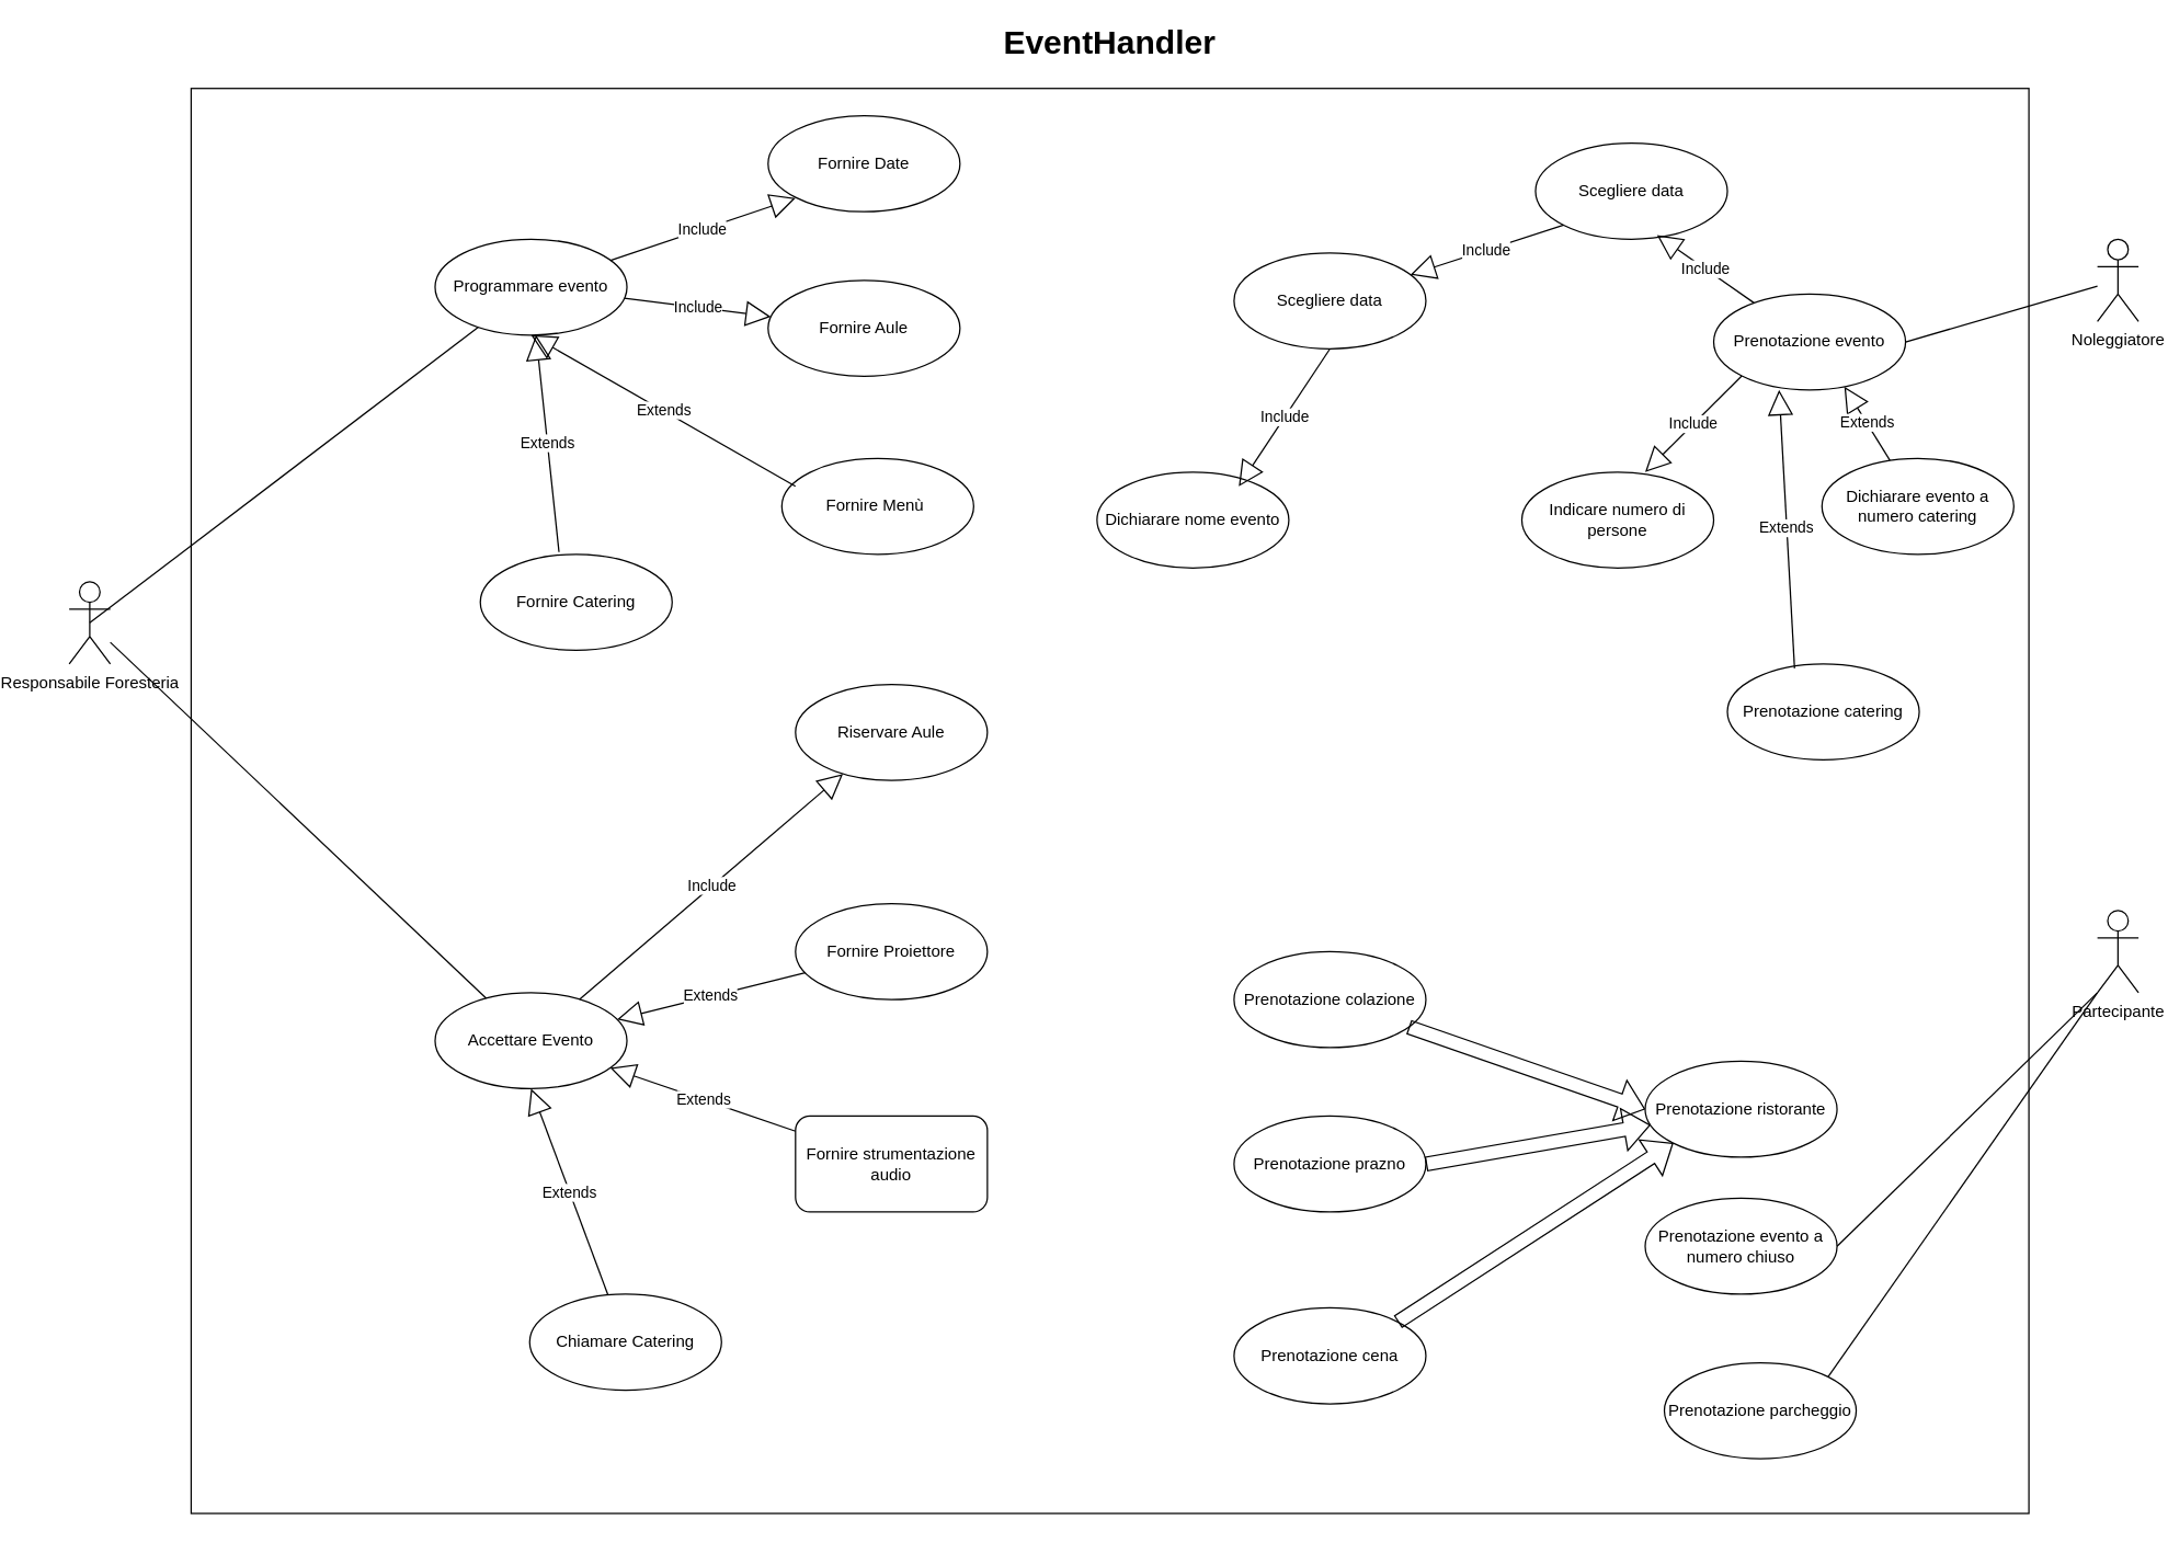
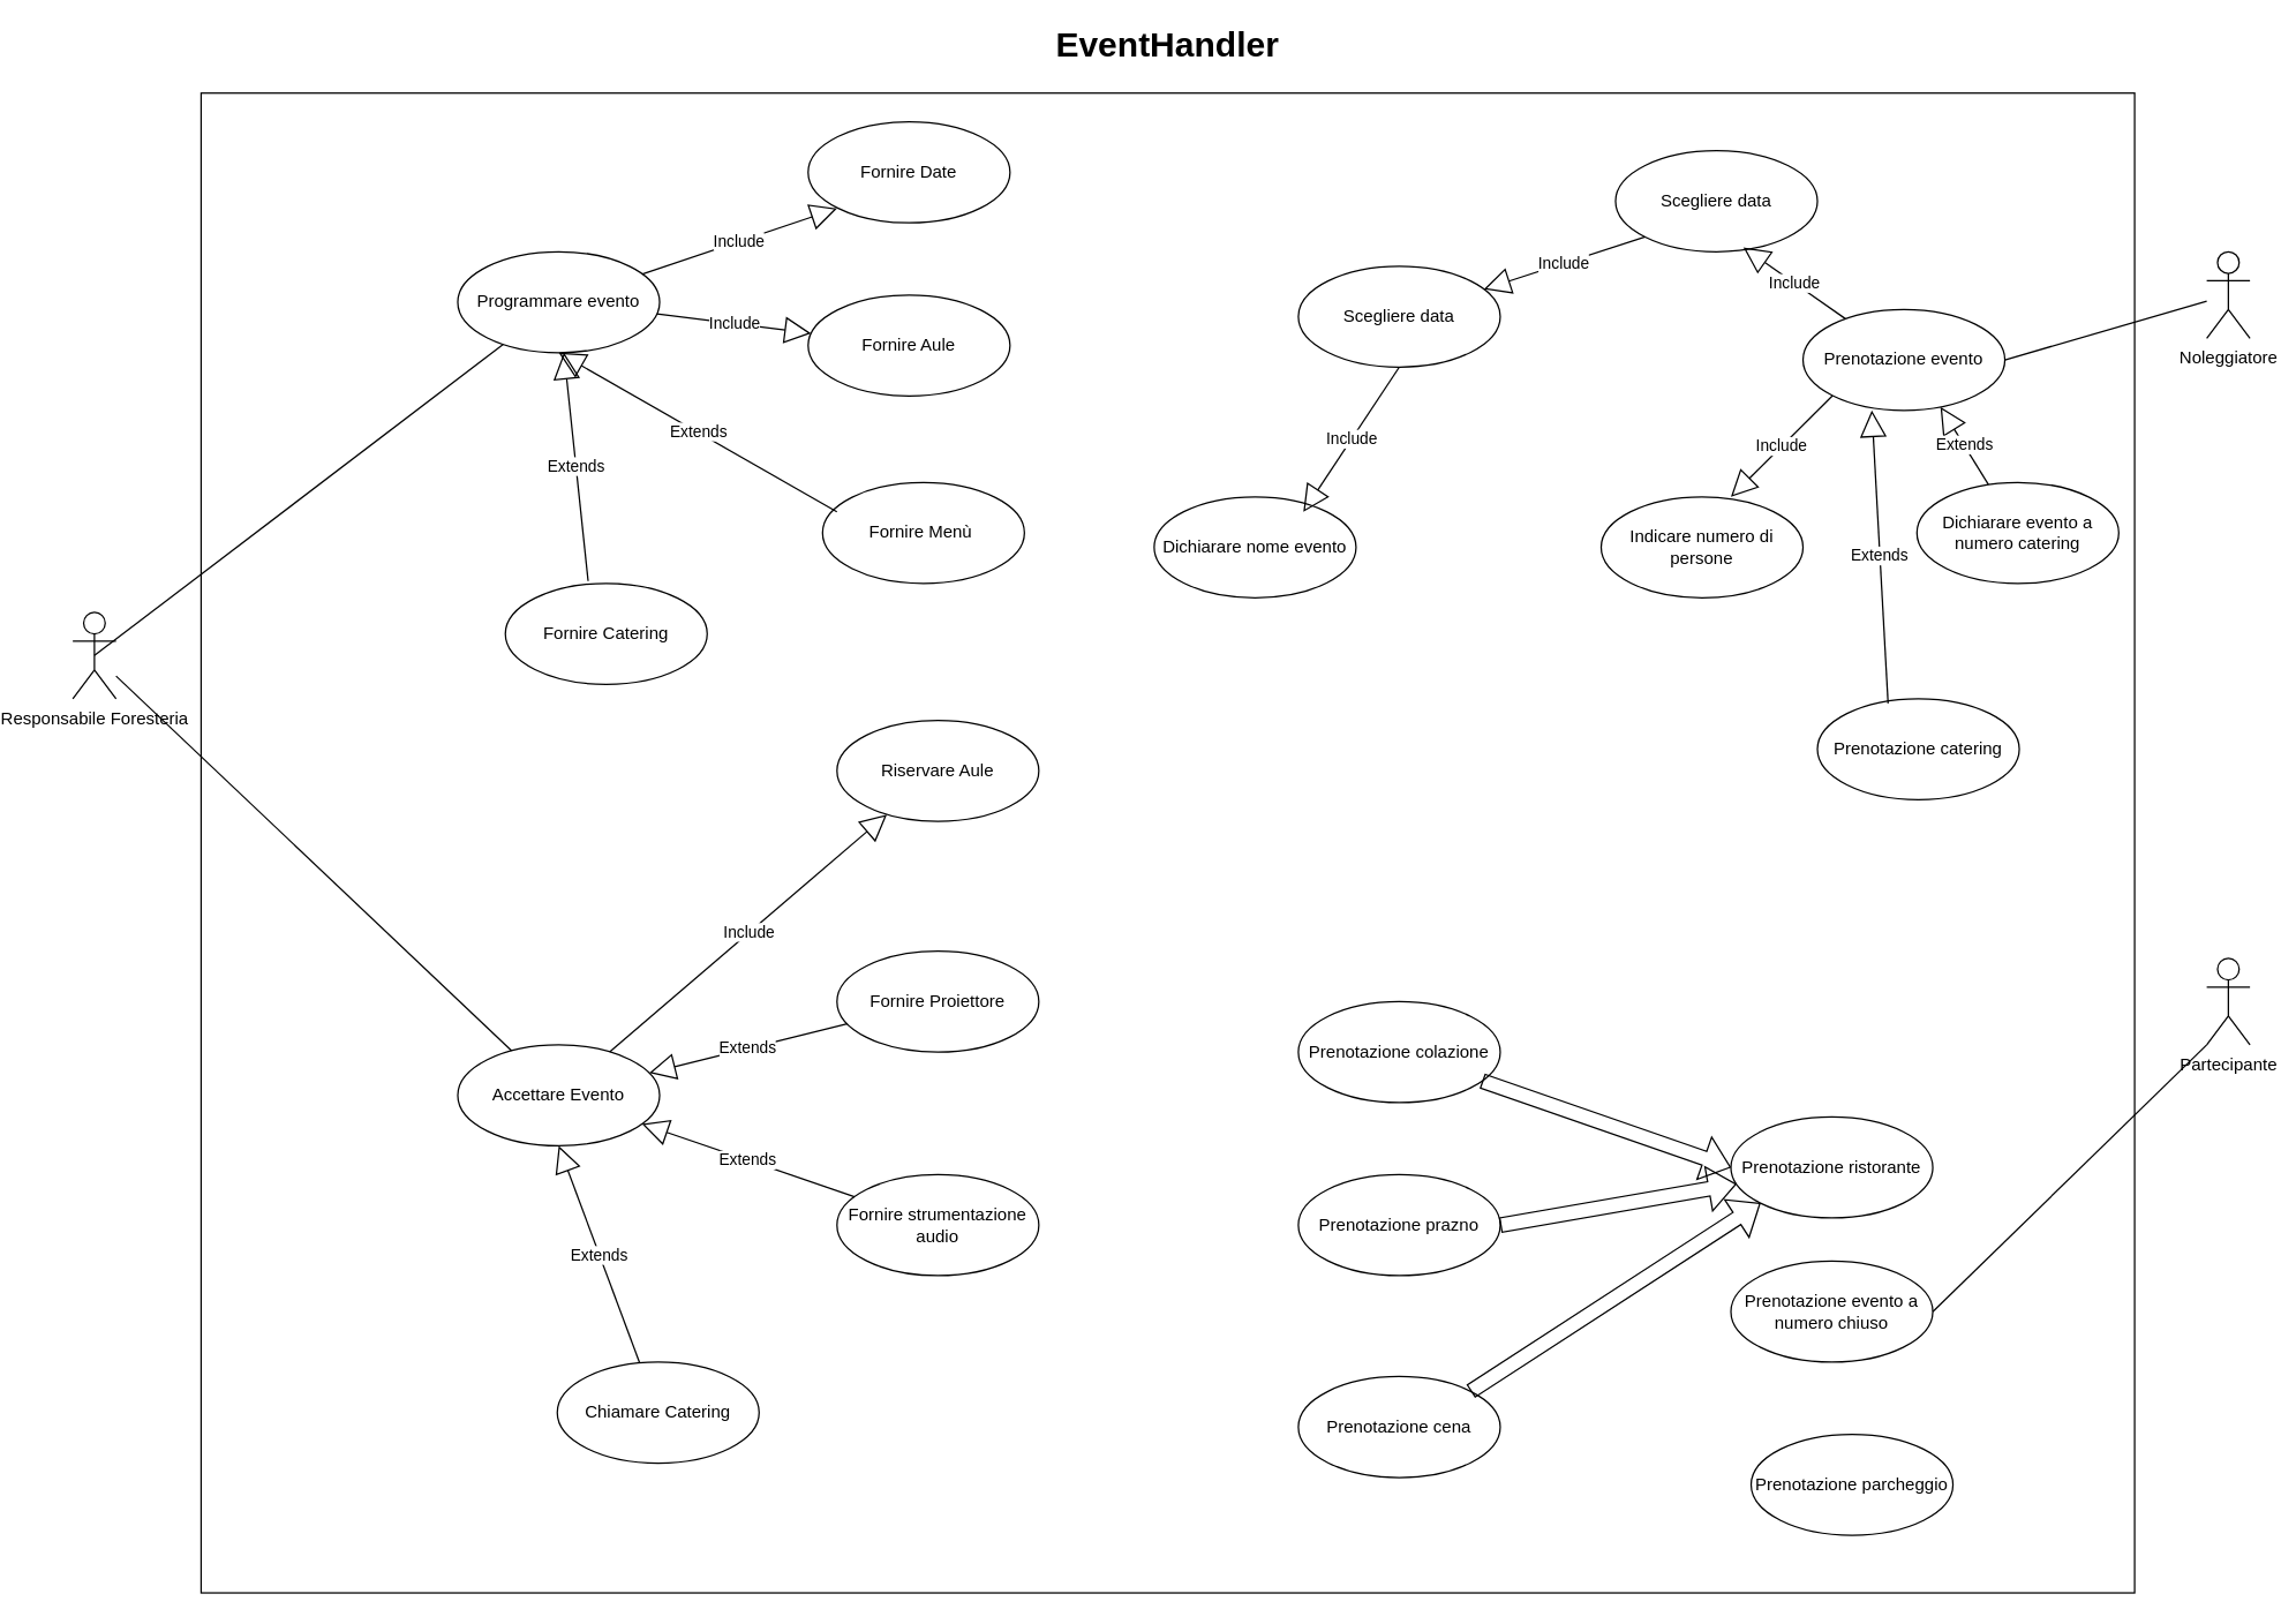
  <mxCell id="0" />
  <mxCell id="1" parent="0" />
  <mxCell id="2" value="Responsabile Foresteria" style="shape=umlActor;verticalLabelPosition=bottom;verticalAlign=top;html=1;outlineConnect=0;labelBackgroundColor=none;rounded=1;" vertex="1" parent="1"><mxGeometry x="20" y="380" width="30" height="60" as="geometry" /></mxCell>
  <mxCell id="3" value="Noleggiatore" style="shape=umlActor;verticalLabelPosition=bottom;verticalAlign=top;html=1;outlineConnect=0;labelBackgroundColor=none;rounded=1;" vertex="1" parent="1"><mxGeometry x="1500" y="130" width="30" height="60" as="geometry" /></mxCell>
  <mxCell id="4" value="Partecipante" style="shape=umlActor;verticalLabelPosition=bottom;verticalAlign=top;html=1;outlineConnect=0;labelBackgroundColor=none;rounded=1;" vertex="1" parent="1"><mxGeometry x="1500" y="620" width="30" height="60" as="geometry" /></mxCell>
  <mxCell id="5" value="&lt;h1&gt;EventHandler&lt;/h1&gt;" style="html=1;whiteSpace=wrap;shadow=0;fillColor=none;align=center;horizontal=1;labelPosition=center;verticalLabelPosition=top;verticalAlign=bottom;" vertex="1" parent="1"><mxGeometry x="109" y="20" width="1341" height="1040" as="geometry" /></mxCell>
  <mxCell id="6" value="Programmare evento" style="ellipse;whiteSpace=wrap;html=1;" vertex="1" parent="1"><mxGeometry x="287" y="130" width="140" height="70" as="geometry" /></mxCell>
  <mxCell id="7" value="Accettare Evento" style="ellipse;whiteSpace=wrap;html=1;" vertex="1" parent="1"><mxGeometry x="287" y="680" width="140" height="70" as="geometry" /></mxCell>
  <mxCell id="8" value="Fornire Date" style="ellipse;whiteSpace=wrap;html=1;" vertex="1" parent="1"><mxGeometry x="530" y="40" width="140" height="70" as="geometry" /></mxCell>
  <mxCell id="9" value="Fornire Aule" style="ellipse;whiteSpace=wrap;html=1;" vertex="1" parent="1"><mxGeometry x="530" y="160" width="140" height="70" as="geometry" /></mxCell>
  <mxCell id="10" value="Prenotazione evento" style="ellipse;whiteSpace=wrap;html=1;" vertex="1" parent="1"><mxGeometry x="1220" y="170" width="140" height="70" as="geometry" /></mxCell>
  <mxCell id="11" value="Prenotazione evento a numero chiuso" style="ellipse;whiteSpace=wrap;html=1;" vertex="1" parent="1"><mxGeometry x="1170" y="830" width="140" height="70" as="geometry" /></mxCell>
  <mxCell id="12" value="Fornire Menù&lt;span style=&quot;background-color: initial;&quot;&gt;&amp;nbsp;&lt;/span&gt;" style="ellipse;whiteSpace=wrap;html=1;" vertex="1" parent="1"><mxGeometry x="540" y="290" width="140" height="70" as="geometry" /></mxCell>
  <mxCell id="13" value="Riservare Aule" style="ellipse;whiteSpace=wrap;html=1;" vertex="1" parent="1"><mxGeometry x="550" y="455" width="140" height="70" as="geometry" /></mxCell>
  <mxCell id="14" value="Fornire Proiettore" style="ellipse;whiteSpace=wrap;html=1;" vertex="1" parent="1"><mxGeometry x="550" y="615" width="140" height="70" as="geometry" /></mxCell>
- <mxCell id="15" value="Fornire strumentazione audio" style="whiteSpace=wrap;html=1;rounded=1;" vertex="1" parent="1"><mxGeometry x="550" y="770" width="140" height="70" as="geometry" /></mxCell>
+ <mxCell id="15" value="Fornire strumentazione audio" style="ellipse;whiteSpace=wrap;html=1;" vertex="1" parent="1"><mxGeometry x="550" y="770" width="140" height="70" as="geometry" /></mxCell>
  <mxCell id="16" value="Extends" style="endArrow=block;endSize=16;endFill=0;html=1;rounded=0;" edge="1" parent="1" source="15" target="7"><mxGeometry width="160" relative="1" as="geometry"><mxPoint x="370" y="810" as="sourcePoint" /><mxPoint x="530" y="810" as="targetPoint" /></mxGeometry></mxCell>
  <mxCell id="17" value="Extends" style="endArrow=block;endSize=16;endFill=0;html=1;rounded=0;" edge="1" parent="1" source="14" target="7"><mxGeometry width="160" relative="1" as="geometry"><mxPoint x="720" y="850" as="sourcePoint" /><mxPoint x="880" y="850" as="targetPoint" /></mxGeometry></mxCell>
  <mxCell id="18" value="" style="endArrow=none;html=1;rounded=0;" edge="1" parent="1" source="2" target="7"><mxGeometry width="50" height="50" relative="1" as="geometry"><mxPoint x="779" y="710" as="sourcePoint" /><mxPoint x="829" y="660" as="targetPoint" /></mxGeometry></mxCell>
  <mxCell id="19" value="" style="endArrow=none;html=1;rounded=0;exitX=0.5;exitY=0.5;exitDx=0;exitDy=0;exitPerimeter=0;" edge="1" parent="1" source="2" target="6"><mxGeometry width="50" height="50" relative="1" as="geometry"><mxPoint x="480" y="710" as="sourcePoint" /><mxPoint x="530" y="660" as="targetPoint" /></mxGeometry></mxCell>
  <mxCell id="20" value="Include" style="endArrow=block;endSize=16;endFill=0;html=1;rounded=0;" edge="1" parent="1" source="6" target="9"><mxGeometry width="160" relative="1" as="geometry"><mxPoint x="370" y="250" as="sourcePoint" /><mxPoint x="530" y="250" as="targetPoint" /></mxGeometry></mxCell>
  <mxCell id="21" value="Include" style="endArrow=block;endSize=16;endFill=0;html=1;rounded=0;" edge="1" parent="1" source="6"><mxGeometry width="160" relative="1" as="geometry"><mxPoint x="400" y="100" as="sourcePoint" /><mxPoint x="550" y="100" as="targetPoint" /></mxGeometry></mxCell>
  <mxCell id="22" value="Include" style="endArrow=block;endSize=16;endFill=0;html=1;rounded=0;" edge="1" parent="1" source="7" target="13"><mxGeometry width="160" relative="1" as="geometry"><mxPoint x="610" y="490" as="sourcePoint" /><mxPoint y="490" as="targetPoint" x="770" /></mxGeometry></mxCell>
  <mxCell id="23" value="Extends" style="endArrow=block;endSize=16;endFill=0;html=1;rounded=0;entryX=0.5;entryY=1;entryDx=0;entryDy=0;exitX=0.071;exitY=0.29;exitDx=0;exitDy=0;exitPerimeter=0;" edge="1" parent="1" source="12" target="6"><mxGeometry width="160" relative="1" as="geometry"><mxPoint x="550" y="320" as="sourcePoint" /><mxPoint x="580" y="310" as="targetPoint" /></mxGeometry></mxCell>
  <mxCell id="24" value="Fornire Catering" style="ellipse;whiteSpace=wrap;html=1;" vertex="1" parent="1"><mxGeometry x="320" y="360" width="140" height="70" as="geometry" /></mxCell>
  <mxCell id="25" value="Extends" style="endArrow=block;endSize=16;endFill=0;html=1;rounded=0;exitX=0.41;exitY=-0.024;exitDx=0;exitDy=0;exitPerimeter=0;" edge="1" parent="1" source="24" target="6"><mxGeometry width="160" relative="1" as="geometry"><mxPoint x="300" y="340" as="sourcePoint" /><mxPoint x="460" y="340" as="targetPoint" /></mxGeometry></mxCell>
  <mxCell id="26" value="Chiamare Catering" style="ellipse;whiteSpace=wrap;html=1;" vertex="1" parent="1"><mxGeometry x="356" y="900" width="140" height="70" as="geometry" /></mxCell>
  <mxCell id="27" value="Extends" style="endArrow=block;endSize=16;endFill=0;html=1;rounded=0;entryX=0.5;entryY=1;entryDx=0;entryDy=0;" edge="1" parent="1" source="26" target="7"><mxGeometry width="160" relative="1" as="geometry"><mxPoint x="300" y="830" as="sourcePoint" /><mxPoint x="460" y="830" as="targetPoint" /></mxGeometry></mxCell>
  <mxCell id="28" value="Indicare numero di persone" style="ellipse;whiteSpace=wrap;html=1;" vertex="1" parent="1"><mxGeometry x="1080" y="300" width="140" height="70" as="geometry" /></mxCell>
  <mxCell id="29" value="Scegliere data" style="ellipse;whiteSpace=wrap;html=1;" vertex="1" parent="1"><mxGeometry x="1090" y="60" width="140" height="70" as="geometry" /></mxCell>
  <mxCell id="30" value="Scegliere data" style="ellipse;whiteSpace=wrap;html=1;" vertex="1" parent="1"><mxGeometry x="870" y="140" width="140" height="70" as="geometry" /></mxCell>
  <mxCell id="31" value="Dichiarare nome evento" style="ellipse;whiteSpace=wrap;html=1;" vertex="1" parent="1"><mxGeometry y="300" width="140" height="70" as="geometry" x="770" /></mxCell>
  <mxCell id="32" value="Dichiarare evento a numero catering" style="ellipse;whiteSpace=wrap;html=1;" vertex="1" parent="1"><mxGeometry x="1299" y="290" width="140" height="70" as="geometry" /></mxCell>
  <mxCell id="33" value="Extends" style="endArrow=block;endSize=16;endFill=0;html=1;rounded=0;entryX=0.681;entryY=0.967;entryDx=0;entryDy=0;entryPerimeter=0;" edge="1" parent="1" source="32" target="10"><mxGeometry width="160" relative="1" as="geometry"><mxPoint x="1240" y="270" as="sourcePoint" /><mxPoint x="1400" y="270" as="targetPoint" /></mxGeometry></mxCell>
  <mxCell id="34" value="Include" style="endArrow=block;endSize=16;endFill=0;html=1;rounded=0;entryX=0.633;entryY=0.957;entryDx=0;entryDy=0;entryPerimeter=0;" edge="1" parent="1" source="10" target="29"><mxGeometry width="160" relative="1" as="geometry"><mxPoint x="1050" y="220" as="sourcePoint" /><mxPoint x="1210" y="220" as="targetPoint" /></mxGeometry></mxCell>
  <mxCell id="35" value="Include" style="endArrow=block;endSize=16;endFill=0;html=1;rounded=0;exitX=0;exitY=1;exitDx=0;exitDy=0;" edge="1" parent="1" source="29" target="30"><mxGeometry width="160" relative="1" as="geometry"><mxPoint x="1259" y="187" as="sourcePoint" /><mxPoint x="1189" y="137" as="targetPoint" /></mxGeometry></mxCell>
  <mxCell id="36" value="Include" style="endArrow=block;endSize=16;endFill=0;html=1;rounded=0;exitX=0.5;exitY=1;exitDx=0;exitDy=0;entryX=0.739;entryY=0.149;entryDx=0;entryDy=0;entryPerimeter=0;" edge="1" parent="1" source="30" target="31"><mxGeometry width="160" relative="1" as="geometry"><mxPoint x="1121" y="130" as="sourcePoint" /><mxPoint x="1009" y="166" as="targetPoint" /></mxGeometry></mxCell>
  <mxCell id="37" value="Include" style="endArrow=block;endSize=16;endFill=0;html=1;rounded=0;exitX=0;exitY=1;exitDx=0;exitDy=0;" edge="1" parent="1" source="10"><mxGeometry width="160" relative="1" as="geometry"><mxPoint x="1131" y="140" as="sourcePoint" /><mxPoint x="1170" y="300" as="targetPoint" /></mxGeometry></mxCell>
  <mxCell id="38" value="Prenotazione parcheggio" style="ellipse;whiteSpace=wrap;html=1;" vertex="1" parent="1"><mxGeometry x="1184" y="950" width="140" height="70" as="geometry" /></mxCell>
  <mxCell id="39" value="" style="endArrow=none;html=1;rounded=0;exitX=1;exitY=0.5;exitDx=0;exitDy=0;" edge="1" parent="1" source="10" target="3"><mxGeometry width="50" height="50" relative="1" as="geometry"><mxPoint x="1390" y="220" as="sourcePoint" /><mxPoint x="1440" y="170" as="targetPoint" /></mxGeometry></mxCell>
- <mxCell id="40" value="" style="endArrow=none;html=1;rounded=0;entryX=0;entryY=1;entryDx=0;entryDy=0;entryPerimeter=0;exitX=1;exitY=0;exitDx=0;exitDy=0;" edge="1" parent="1" source="38" target="4"><mxGeometry width="50" height="50" relative="1" as="geometry"><mxPoint x="1190" y="740" as="sourcePoint" /><mxPoint x="1240" y="690" as="targetPoint" /></mxGeometry></mxCell>
  <mxCell id="41" value="" style="endArrow=none;html=1;rounded=0;entryX=0;entryY=1;entryDx=0;entryDy=0;entryPerimeter=0;exitX=1;exitY=0.5;exitDx=0;exitDy=0;" edge="1" parent="1" source="11" target="4"><mxGeometry width="50" height="50" relative="1" as="geometry"><mxPoint x="1370" y="750" as="sourcePoint" /><mxPoint x="1420" y="700" as="targetPoint" /></mxGeometry></mxCell>
  <mxCell id="42" value="Prenotazione ristorante" style="ellipse;whiteSpace=wrap;html=1;" vertex="1" parent="1"><mxGeometry x="1170" y="730" width="140" height="70" as="geometry" /></mxCell>
  <mxCell id="43" value="Prenotazione colazione" style="ellipse;whiteSpace=wrap;html=1;" vertex="1" parent="1"><mxGeometry x="870" y="650" width="140" height="70" as="geometry" /></mxCell>
  <mxCell id="44" value="Prenotazione prazno" style="ellipse;whiteSpace=wrap;html=1;" vertex="1" parent="1"><mxGeometry x="870" y="770" width="140" height="70" as="geometry" /></mxCell>
  <mxCell id="45" value="Prenotazione cena" style="ellipse;whiteSpace=wrap;html=1;" vertex="1" parent="1"><mxGeometry x="870" y="910" width="140" height="70" as="geometry" /></mxCell>
  <mxCell id="46" value="" style="shape=flexArrow;endArrow=classic;html=1;rounded=0;entryX=0;entryY=0.5;entryDx=0;entryDy=0;" edge="1" parent="1" source="43" target="42"><mxGeometry width="50" height="50" relative="1" as="geometry"><mxPoint x="1070" y="700" as="sourcePoint" /><mxPoint x="1120" y="650" as="targetPoint" /></mxGeometry></mxCell>
  <mxCell id="47" value="" style="shape=flexArrow;endArrow=classic;html=1;rounded=0;exitX=1;exitY=0.5;exitDx=0;exitDy=0;" edge="1" parent="1" source="44" target="42"><mxGeometry width="50" height="50" relative="1" as="geometry"><mxPoint x="1040" y="860" as="sourcePoint" /><mxPoint x="1170" y="780" as="targetPoint" /></mxGeometry></mxCell>
  <mxCell id="48" value="" style="shape=flexArrow;endArrow=classic;html=1;rounded=0;exitX=1;exitY=0;exitDx=0;exitDy=0;entryX=0;entryY=1;entryDx=0;entryDy=0;" edge="1" parent="1" source="45" target="42"><mxGeometry width="50" height="50" relative="1" as="geometry"><mxPoint x="1020" y="910" as="sourcePoint" /><mxPoint x="1070" y="860" as="targetPoint" /></mxGeometry></mxCell>
  <mxCell id="49" value="Prenotazione catering" style="ellipse;whiteSpace=wrap;html=1;" vertex="1" parent="1"><mxGeometry x="1230" y="440" width="140" height="70" as="geometry" /></mxCell>
  <mxCell id="50" value="Extends" style="endArrow=block;endSize=16;endFill=0;html=1;rounded=0;exitX=0.35;exitY=0.046;exitDx=0;exitDy=0;exitPerimeter=0;entryX=0.341;entryY=1;entryDx=0;entryDy=0;entryPerimeter=0;" edge="1" parent="1" source="49" target="10"><mxGeometry width="160" relative="1" as="geometry"><mxPoint x="1240" y="400" as="sourcePoint" /><mxPoint x="1400" y="400" as="targetPoint" /></mxGeometry></mxCell>
